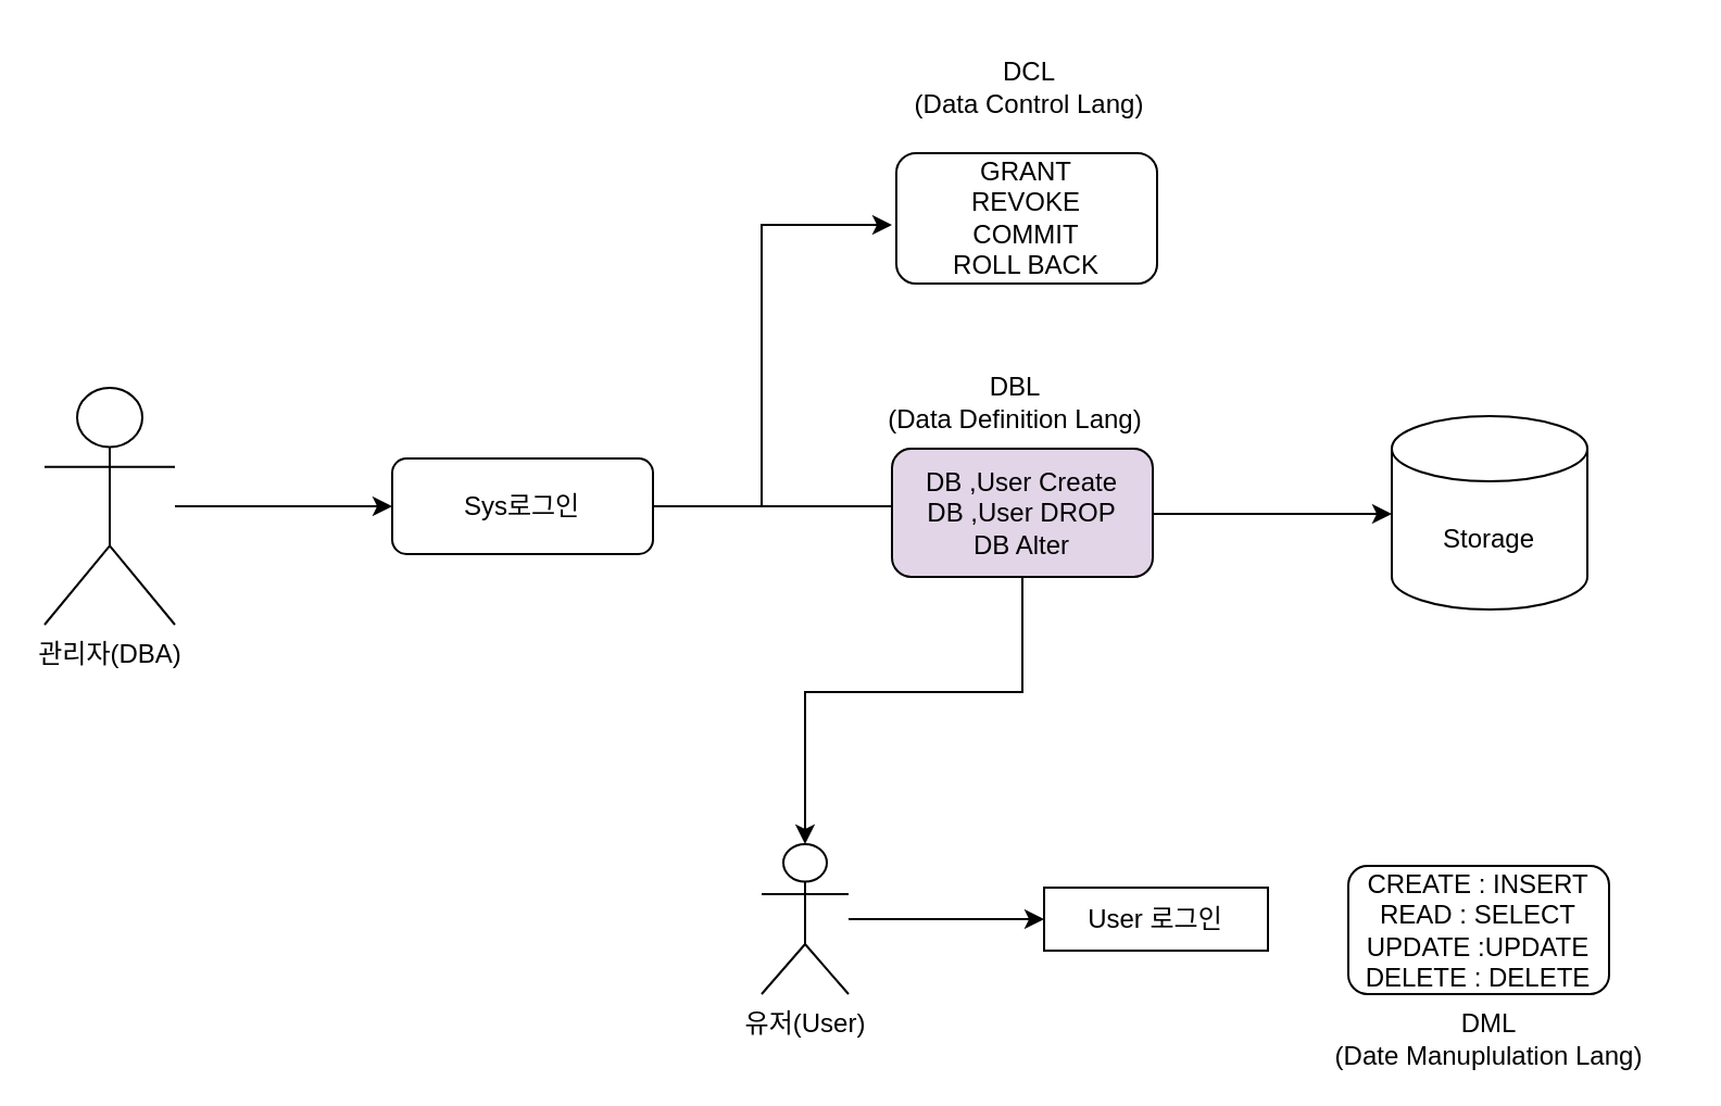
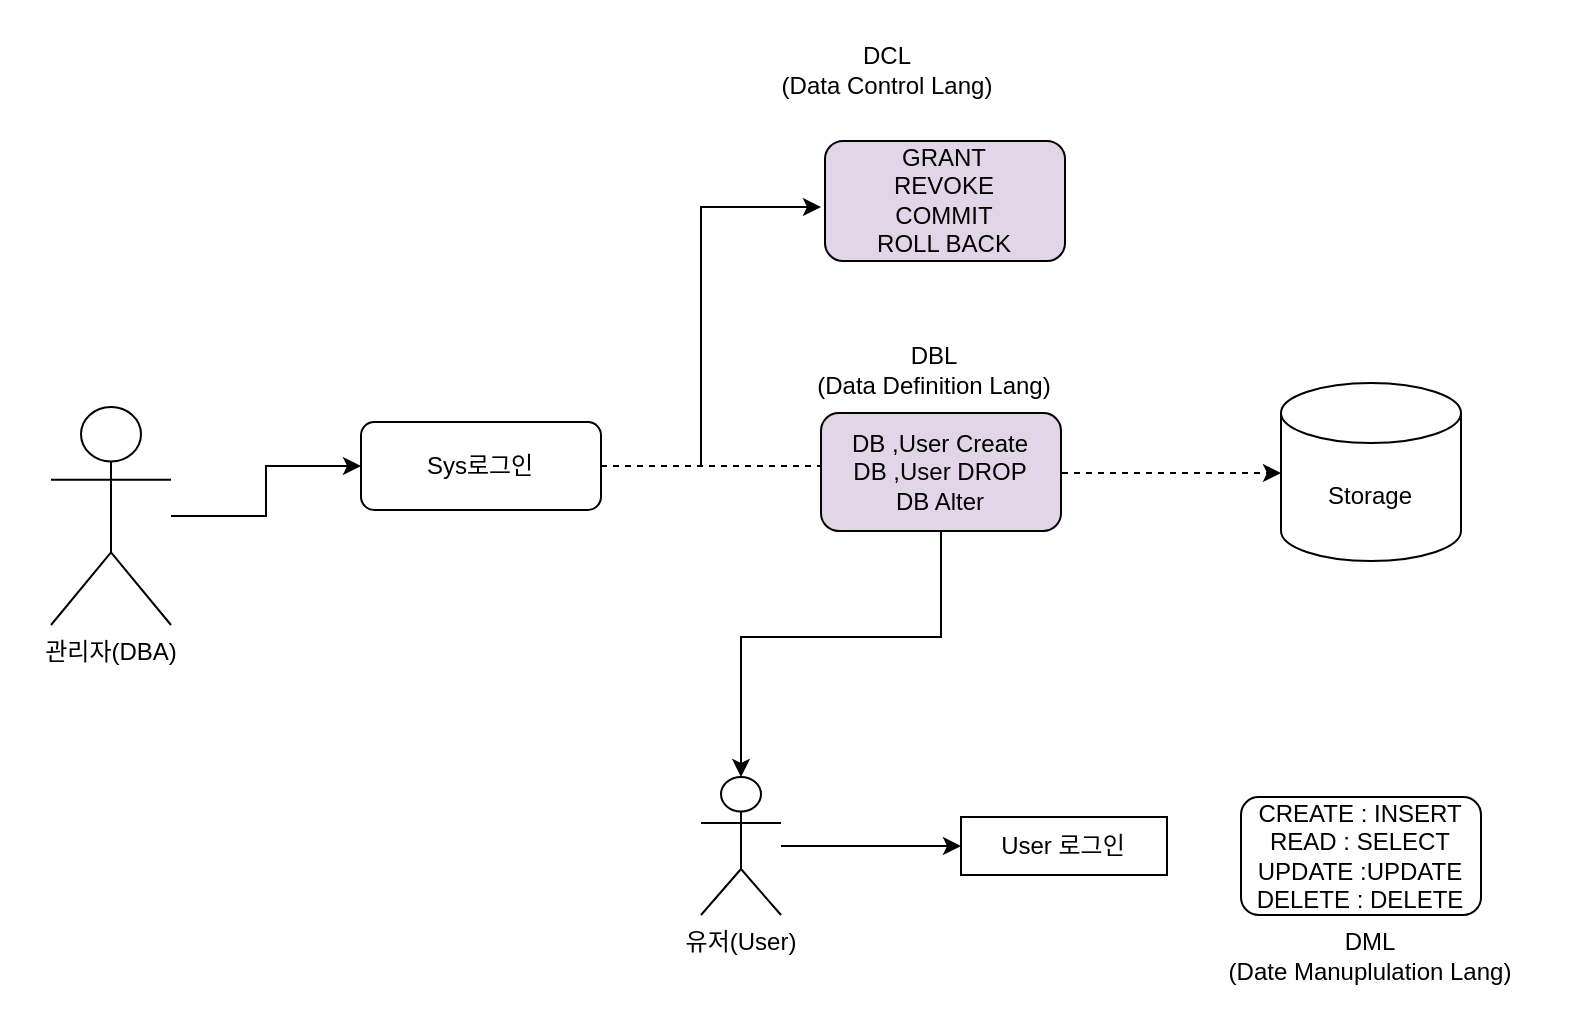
  <mxCell id="0" />
  <mxCell id="1" parent="0" />
  <mxCell id="2" style="edgeStyle=orthogonalEdgeStyle;rounded=0;orthogonalLoop=1;jettySize=auto;html=1;" edge="1" parent="1" source="3" target="6"><mxGeometry relative="1" as="geometry" /></mxCell>
- <mxCell id="3" value="관리자(DBA)" style="shape=umlActor;verticalLabelPosition=bottom;verticalAlign=top;html=1;outlineConnect=0;" vertex="1" parent="1"><mxGeometry x="20" y="178" width="60" height="109" as="geometry" /></mxCell>
+ <mxCell id="3" value="관리자(DBA)" style="shape=umlActor;verticalLabelPosition=bottom;verticalAlign=top;html=1;outlineConnect=0;" vertex="1" parent="1"><mxGeometry x="25" y="203" width="60" height="109" as="geometry" /></mxCell>
  <mxCell id="4" value="Storage" style="shape=cylinder3;whiteSpace=wrap;html=1;boundedLbl=1;backgroundOutline=1;size=15;" vertex="1" parent="1"><mxGeometry x="640" y="191" width="90" height="89" as="geometry" /></mxCell>
- <mxCell id="5" style="edgeStyle=orthogonalEdgeStyle;rounded=0;orthogonalLoop=1;jettySize=auto;html=1;" edge="1" parent="1" source="6" target="4"><mxGeometry relative="1" as="geometry"><Array as="points"><mxPoint x="480" y="233" /><mxPoint x="480" y="236" /></Array></mxGeometry></mxCell>
+ <mxCell id="5" style="edgeStyle=orthogonalEdgeStyle;rounded=0;orthogonalLoop=1;jettySize=auto;html=1;dashed=1;" edge="1" parent="1" source="6" target="4"><mxGeometry relative="1" as="geometry"><Array as="points"><mxPoint x="480" y="233" /><mxPoint x="480" y="236" /></Array></mxGeometry></mxCell>
  <mxCell id="6" value="Sys로그인" style="rounded=1;whiteSpace=wrap;html=1;" vertex="1" parent="1"><mxGeometry x="180" y="210.5" width="120" height="44" as="geometry" /></mxCell>
  <mxCell id="7" style="edgeStyle=orthogonalEdgeStyle;rounded=0;orthogonalLoop=1;jettySize=auto;html=1;" edge="1" parent="1" source="8" target="11"><mxGeometry relative="1" as="geometry"><Array as="points"><mxPoint x="470" y="318" /><mxPoint x="370" y="318" /></Array></mxGeometry></mxCell>
  <mxCell id="8" value="DB ,User Create&lt;br&gt;DB ,User DROP&lt;br&gt;DB Alter" style="rounded=1;whiteSpace=wrap;html=1;fillColor=#e1d5e7;" vertex="1" parent="1"><mxGeometry x="410" y="206" width="120" height="59" as="geometry" /></mxCell>
  <mxCell id="9" value="DBL&lt;br&gt;(Data Definition Lang)" style="text;html=1;strokeColor=none;fillColor=none;align=center;verticalAlign=middle;whiteSpace=wrap;rounded=0;" vertex="1" parent="1"><mxGeometry x="402" y="170" width="130" height="29" as="geometry" /></mxCell>
  <mxCell id="10" style="edgeStyle=orthogonalEdgeStyle;rounded=0;orthogonalLoop=1;jettySize=auto;html=1;" edge="1" parent="1" source="11" target="12"><mxGeometry relative="1" as="geometry" /></mxCell>
  <mxCell id="11" value="유저(User)" style="shape=umlActor;verticalLabelPosition=bottom;verticalAlign=top;html=1;outlineConnect=0;" vertex="1" parent="1"><mxGeometry x="350" y="388" width="40" height="69" as="geometry" /></mxCell>
  <mxCell id="12" value="User 로그인" style="whiteSpace=wrap;html=1;rounded=0;" vertex="1" parent="1"><mxGeometry x="480" y="408" width="103" height="29" as="geometry" /></mxCell>
  <mxCell id="13" value="CREATE : INSERT&lt;br&gt;READ : SELECT&lt;br&gt;UPDATE :UPDATE&lt;br&gt;DELETE : DELETE" style="rounded=1;whiteSpace=wrap;html=1;" vertex="1" parent="1"><mxGeometry x="620" y="398" width="120" height="59" as="geometry" /></mxCell>
  <mxCell id="14" value="DML&lt;br&gt;(Date Manuplulation Lang)" style="text;html=1;strokeColor=none;fillColor=none;align=center;verticalAlign=middle;whiteSpace=wrap;rounded=0;" vertex="1" parent="1"><mxGeometry x="600" y="468" width="170" height="19" as="geometry" /></mxCell>
- <mxCell id="15" value="GRANT&lt;br&gt;REVOKE&lt;br&gt;COMMIT&lt;br&gt;ROLL BACK" style="rounded=1;whiteSpace=wrap;html=1;" vertex="1" parent="1"><mxGeometry x="412" y="70" width="120" height="60" as="geometry" /></mxCell>
- <mxCell id="16" value="DCL&lt;br&gt;(Data Control Lang)" style="text;html=1;strokeColor=none;fillColor=none;align=center;verticalAlign=middle;whiteSpace=wrap;rounded=0;" vertex="1" parent="1"><mxGeometry x="402" y="20" width="143" height="40" as="geometry" /></mxCell>
+ <mxCell id="15" value="GRANT&lt;br&gt;REVOKE&lt;br&gt;COMMIT&lt;br&gt;ROLL BACK" style="rounded=1;whiteSpace=wrap;html=1;fillColor=#e1d5e7;" vertex="1" parent="1"><mxGeometry x="412" y="70" width="120" height="60" as="geometry" /></mxCell>
+ <mxCell id="16" value="DCL&lt;br&gt;(Data Control Lang)" style="text;html=1;strokeColor=none;fillColor=none;align=center;verticalAlign=middle;whiteSpace=wrap;rounded=0;" vertex="1" parent="1"><mxGeometry x="372" y="15" width="143" height="40" as="geometry" /></mxCell>
  <mxCell id="17" value="" style="endArrow=classic;html=1;rounded=0;" edge="1" parent="1"><mxGeometry width="50" height="50" relative="1" as="geometry"><mxPoint x="350" y="233" as="sourcePoint" /><mxPoint x="410" y="103" as="targetPoint" /><Array as="points"><mxPoint x="350" y="103" /></Array></mxGeometry></mxCell>
